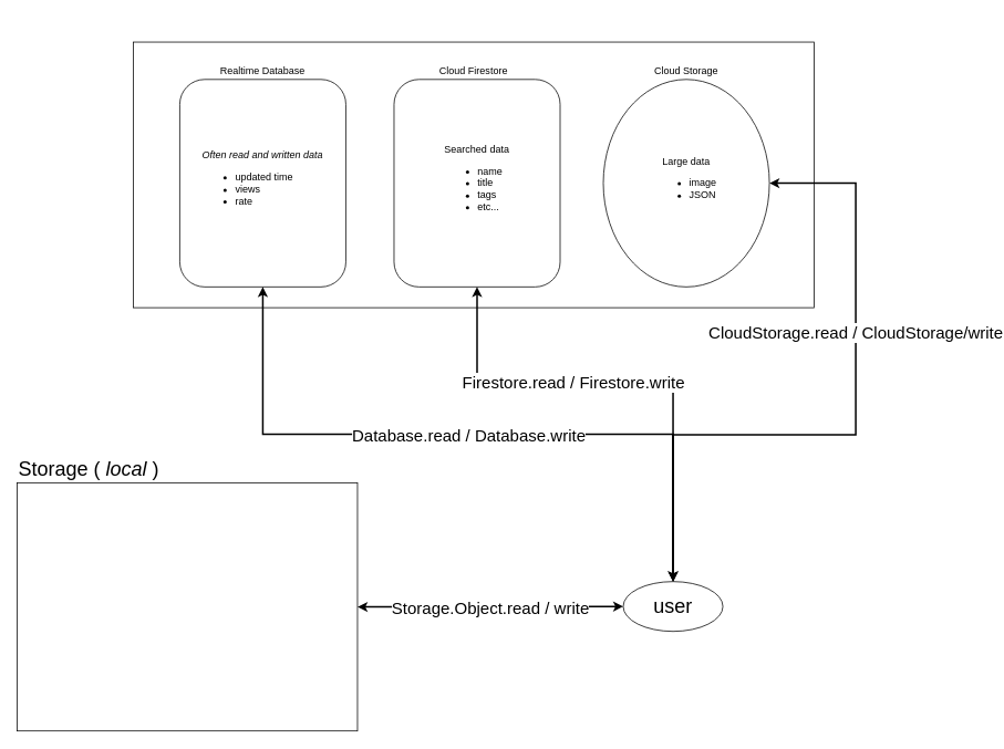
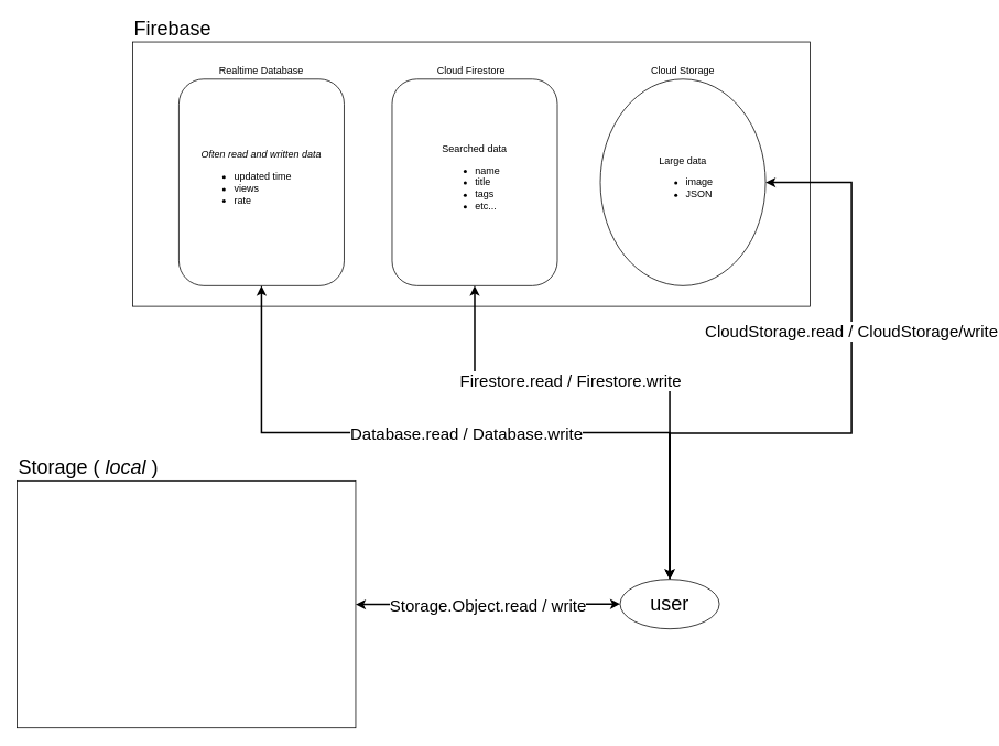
  <mxCell id="0" />
  <mxCell id="1" parent="0" />
  <mxCell id="2" value="" style="group" vertex="1" connectable="0" parent="1"><mxGeometry x="160" y="20" width="820" height="350" as="geometry" /></mxCell>
  <mxCell id="3" value="" style="rounded=0;whiteSpace=wrap;html=1;" vertex="1" parent="2"><mxGeometry y="30" width="820" height="320" as="geometry" /></mxCell>
+ <mxCell id="4" value="&lt;font style=&quot;font-size: 24px&quot;&gt;Firebase&lt;/font&gt;" style="text;html=1;strokeColor=none;fillColor=none;align=left;verticalAlign=middle;whiteSpace=wrap;rounded=0;" vertex="1" parent="2"><mxGeometry width="820" height="30" as="geometry" /></mxCell>
  <mxCell id="5" value="" style="group;fontStyle=0" vertex="1" connectable="0" parent="2"><mxGeometry x="56" y="55" width="200" height="270" as="geometry" /></mxCell>
  <mxCell id="6" value="&lt;div&gt;&lt;i&gt;Often read and written data&lt;/i&gt;&lt;/div&gt;&lt;ul&gt;&lt;li style=&quot;text-align: left&quot;&gt;&lt;span&gt;updated time&lt;/span&gt;&lt;/li&gt;&lt;li style=&quot;text-align: left&quot;&gt;&lt;span&gt;views&lt;/span&gt;&lt;/li&gt;&lt;li style=&quot;text-align: left&quot;&gt;rate&lt;/li&gt;&lt;/ul&gt;" style="rounded=1;whiteSpace=wrap;html=1;align=center;" vertex="1" parent="5"><mxGeometry y="20" width="200" height="250" as="geometry" /></mxCell>
  <mxCell id="7" value="Realtime Database" style="text;html=1;strokeColor=none;fillColor=none;align=center;verticalAlign=middle;whiteSpace=wrap;rounded=0;" vertex="1" parent="5"><mxGeometry width="200" height="20" as="geometry" /></mxCell>
  <mxCell id="8" value="" style="group" vertex="1" connectable="0" parent="2"><mxGeometry x="566" y="55" width="200" height="270" as="geometry" /></mxCell>
  <mxCell id="9" value="Cloud Storage" style="text;html=1;strokeColor=none;fillColor=none;align=center;verticalAlign=middle;whiteSpace=wrap;rounded=0;" vertex="1" parent="8"><mxGeometry width="200" height="20" as="geometry" /></mxCell>
  <mxCell id="10" value="&lt;div&gt;Large data&lt;/div&gt;&lt;div style=&quot;text-align: left&quot;&gt;&lt;ul&gt;&lt;li&gt;image&lt;/li&gt;&lt;li&gt;JSON&lt;/li&gt;&lt;/ul&gt;&lt;/div&gt;" style="ellipse;whiteSpace=wrap;html=1;align=center;" vertex="1" parent="8"><mxGeometry y="20" width="200" height="250" as="geometry" /></mxCell>
  <mxCell id="11" value="&lt;div&gt;Searched data&lt;/div&gt;&lt;ul&gt;&lt;li style=&quot;text-align: left&quot;&gt;name&lt;/li&gt;&lt;li style=&quot;text-align: left&quot;&gt;title&lt;/li&gt;&lt;li style=&quot;text-align: left&quot;&gt;tags&lt;/li&gt;&lt;li style=&quot;text-align: left&quot;&gt;etc...&lt;/li&gt;&lt;/ul&gt;" style="rounded=1;whiteSpace=wrap;html=1;align=center;" vertex="1" parent="2"><mxGeometry x="314" y="75" width="200" height="250" as="geometry" /></mxCell>
  <mxCell id="12" value="" style="group" vertex="1" connectable="0" parent="2"><mxGeometry x="310" y="55" width="200" height="265" as="geometry" /></mxCell>
  <mxCell id="13" value="Cloud Firestore" style="text;html=1;strokeColor=none;fillColor=none;align=center;verticalAlign=middle;whiteSpace=wrap;rounded=0;" vertex="1" parent="12"><mxGeometry width="200" height="19.63" as="geometry" /></mxCell>
  <mxCell id="14" value="" style="group" vertex="1" connectable="0" parent="1"><mxGeometry x="20" y="550" width="410" height="330" as="geometry" /></mxCell>
  <mxCell id="15" value="" style="rounded=0;whiteSpace=wrap;html=1;" vertex="1" parent="14"><mxGeometry y="30.938" width="410.0" height="299.062" as="geometry" /></mxCell>
  <mxCell id="16" value="&lt;font style=&quot;font-size: 24px&quot;&gt;Storage (&lt;i&gt; local &lt;/i&gt;)&lt;/font&gt;" style="text;html=1;strokeColor=none;fillColor=none;align=left;verticalAlign=middle;whiteSpace=wrap;rounded=0;" vertex="1" parent="14"><mxGeometry width="410.0" height="30.938" as="geometry" /></mxCell>
  <mxCell id="17" value="&lt;font style=&quot;font-size: 24px&quot;&gt;user&lt;/font&gt;" style="ellipse;whiteSpace=wrap;html=1;" vertex="1" parent="1"><mxGeometry x="750" y="700" width="120" height="60" as="geometry" /></mxCell>
  <mxCell id="18" value="&lt;font style=&quot;font-size: 20px&quot;&gt;Database.read / Database.write&lt;/font&gt;" style="edgeStyle=orthogonalEdgeStyle;rounded=0;orthogonalLoop=1;jettySize=auto;html=1;exitX=0.5;exitY=1;exitDx=0;exitDy=0;entryX=0.5;entryY=0;entryDx=0;entryDy=0;strokeWidth=2;startArrow=classic;startFill=1;" edge="1" parent="1" source="6" target="17"><mxGeometry relative="1" as="geometry" /></mxCell>
  <mxCell id="19" value="&lt;font style=&quot;font-size: 20px&quot;&gt;Firestore.read / Firestore.write&lt;/font&gt;" style="edgeStyle=orthogonalEdgeStyle;rounded=0;orthogonalLoop=1;jettySize=auto;html=1;entryX=0.5;entryY=0;entryDx=0;entryDy=0;startArrow=classic;startFill=1;strokeWidth=2;" edge="1" parent="1" source="11" target="17"><mxGeometry x="-0.218" relative="1" as="geometry"><Array as="points"><mxPoint x="574" y="460" /><mxPoint x="810" y="460" /></Array><mxPoint as="offset" /></mxGeometry></mxCell>
  <mxCell id="20" value="&lt;font style=&quot;font-size: 20px&quot;&gt;CloudStorage.read / CloudStorage/write&lt;/font&gt;" style="edgeStyle=orthogonalEdgeStyle;rounded=0;orthogonalLoop=1;jettySize=auto;html=1;entryX=0.5;entryY=0;entryDx=0;entryDy=0;startArrow=classic;startFill=1;strokeWidth=2;exitX=1;exitY=0.5;exitDx=0;exitDy=0;" edge="1" parent="1" source="10" target="17"><mxGeometry x="-0.293" relative="1" as="geometry"><Array as="points"><mxPoint x="1030" y="220" /><mxPoint x="1030" y="523" /><mxPoint x="810" y="523" /></Array><mxPoint as="offset" /></mxGeometry></mxCell>
  <mxCell id="21" value="&lt;font style=&quot;font-size: 20px&quot;&gt;Storage.Object.read / write&lt;/font&gt;" style="edgeStyle=orthogonalEdgeStyle;rounded=0;orthogonalLoop=1;jettySize=auto;html=1;startArrow=classic;startFill=1;strokeWidth=2;" edge="1" parent="1" source="15" target="17"><mxGeometry relative="1" as="geometry" /></mxCell>
